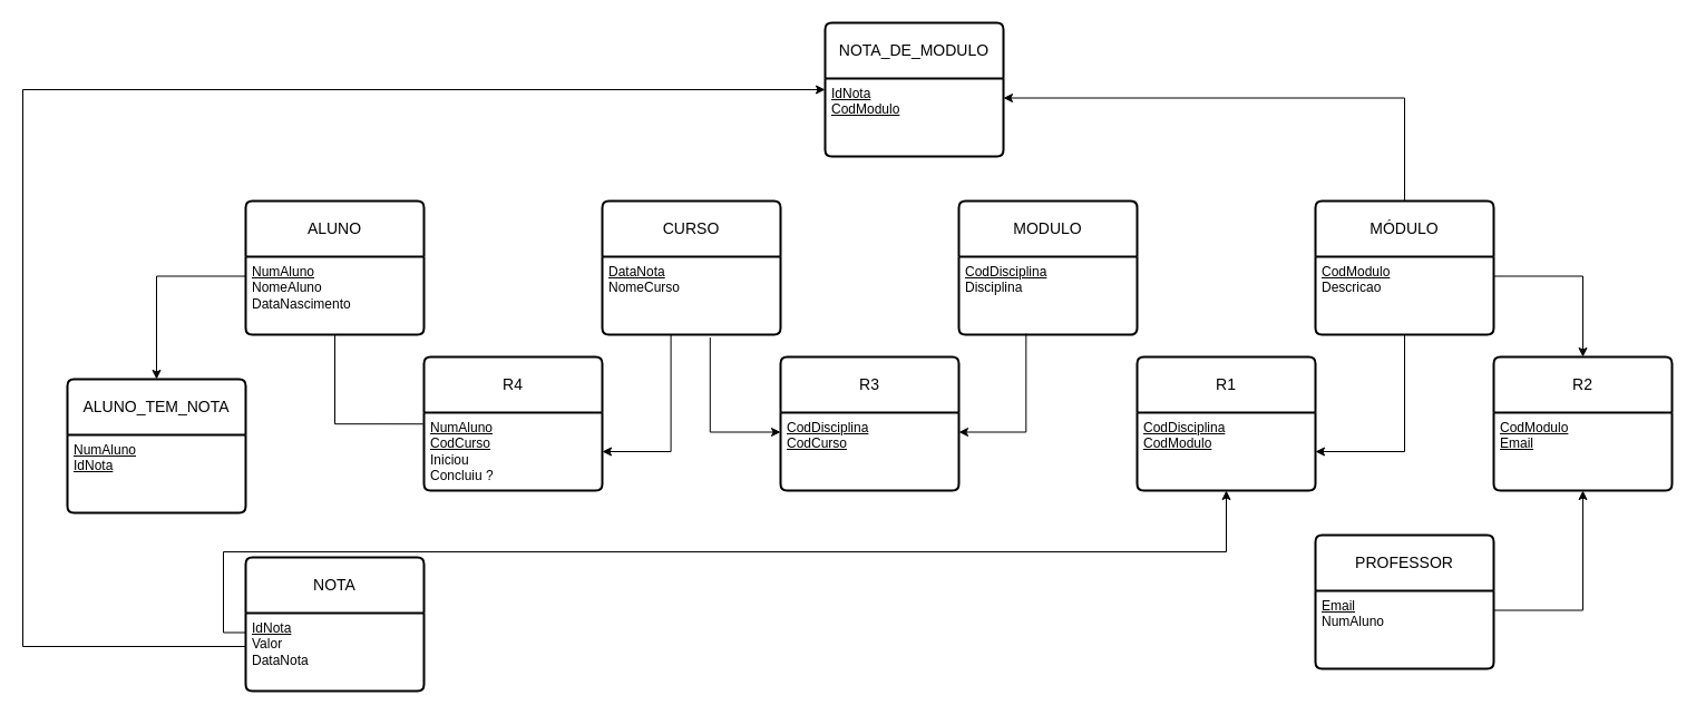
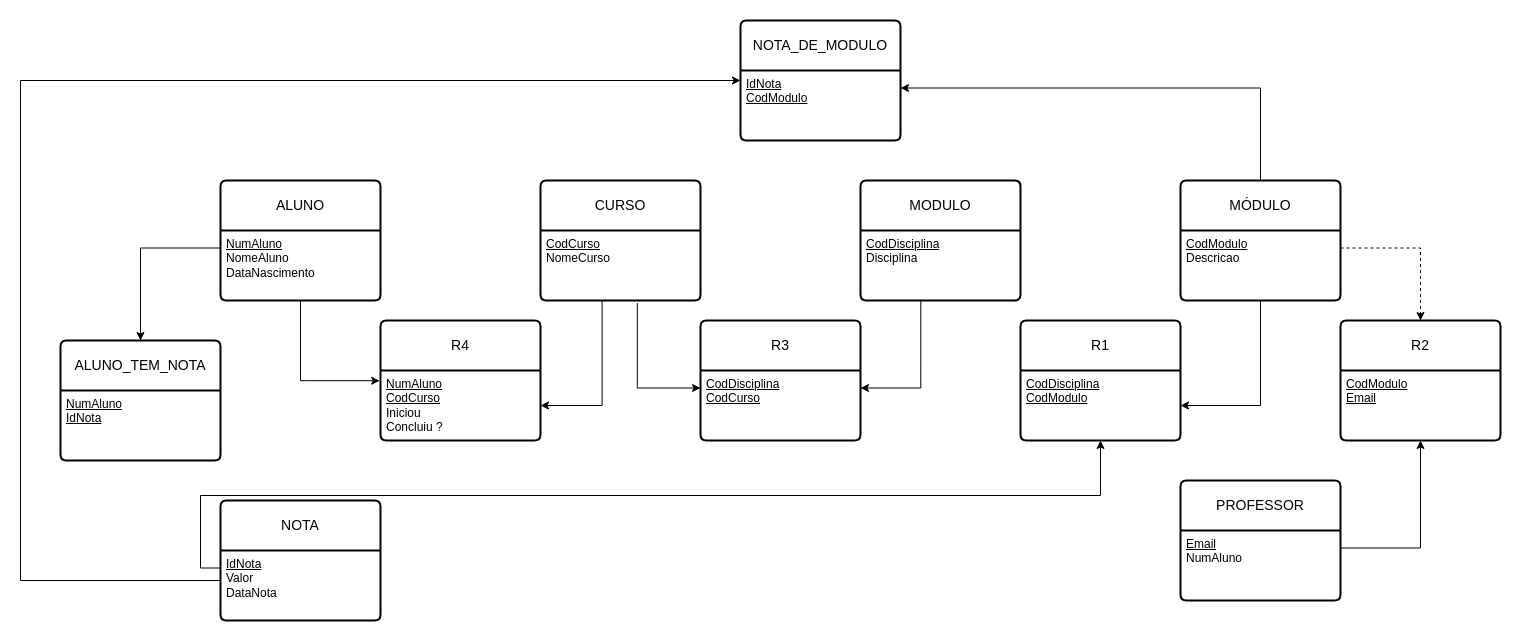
  <mxCell id="0" />
  <mxCell id="1" parent="0" />
  <mxCell id="2" value="ALUNO" style="swimlane;childLayout=stackLayout;horizontal=1;startSize=50;horizontalStack=0;rounded=1;fontSize=14;fontStyle=0;strokeWidth=2;resizeParent=0;resizeLast=1;shadow=0;dashed=0;align=center;arcSize=4;whiteSpace=wrap;html=1;" parent="1" vertex="1"><mxGeometry x="220" y="180" width="160" height="120" as="geometry" /></mxCell>
  <mxCell id="3" value="&lt;u&gt;NumAluno&lt;/u&gt;&lt;div&gt;NomeAluno&lt;/div&gt;&lt;div&gt;DataNascimento&lt;/div&gt;" style="align=left;strokeColor=none;fillColor=none;spacingLeft=4;spacingRight=4;fontSize=12;verticalAlign=top;resizable=0;rotatable=0;part=1;html=1;whiteSpace=wrap;" parent="2" vertex="1"><mxGeometry y="50" width="160" height="70" as="geometry" /></mxCell>
  <mxCell id="4" value="CURSO" style="swimlane;childLayout=stackLayout;horizontal=1;startSize=50;horizontalStack=0;rounded=1;fontSize=14;fontStyle=0;strokeWidth=2;resizeParent=0;resizeLast=1;shadow=0;dashed=0;align=center;arcSize=4;whiteSpace=wrap;html=1;" parent="1" vertex="1"><mxGeometry x="540" y="180" width="160" height="120" as="geometry" /></mxCell>
- <mxCell id="5" value="&lt;u&gt;DataNota&lt;/u&gt;&lt;div&gt;NomeCurso&lt;/div&gt;&lt;div&gt;&lt;br&gt;&lt;/div&gt;" style="align=left;strokeColor=none;fillColor=none;spacingLeft=4;spacingRight=4;fontSize=12;verticalAlign=top;resizable=0;rotatable=0;part=1;html=1;whiteSpace=wrap;" parent="4" vertex="1"><mxGeometry y="50" width="160" height="70" as="geometry" /></mxCell>
+ <mxCell id="5" value="&lt;u&gt;CodCurso&lt;/u&gt;&lt;div&gt;NomeCurso&lt;/div&gt;&lt;div&gt;&lt;br&gt;&lt;/div&gt;" style="align=left;strokeColor=none;fillColor=none;spacingLeft=4;spacingRight=4;fontSize=12;verticalAlign=top;resizable=0;rotatable=0;part=1;html=1;whiteSpace=wrap;" parent="4" vertex="1"><mxGeometry y="50" width="160" height="70" as="geometry" /></mxCell>
  <mxCell id="6" value="MODULO" style="swimlane;childLayout=stackLayout;horizontal=1;startSize=50;horizontalStack=0;rounded=1;fontSize=14;fontStyle=0;strokeWidth=2;resizeParent=0;resizeLast=1;shadow=0;dashed=0;align=center;arcSize=4;whiteSpace=wrap;html=1;" parent="1" vertex="1"><mxGeometry x="860" y="180" width="160" height="120" as="geometry" /></mxCell>
  <mxCell id="7" value="&lt;div&gt;&lt;u&gt;CodDisciplina&lt;/u&gt;&lt;/div&gt;&lt;div&gt;Disciplina&lt;/div&gt;" style="align=left;strokeColor=none;fillColor=none;spacingLeft=4;spacingRight=4;fontSize=12;verticalAlign=top;resizable=0;rotatable=0;part=1;html=1;whiteSpace=wrap;" parent="6" vertex="1"><mxGeometry y="50" width="160" height="70" as="geometry" /></mxCell>
  <mxCell id="8" style="edgeStyle=orthogonalEdgeStyle;rounded=0;orthogonalLoop=1;jettySize=auto;html=1;exitX=0.5;exitY=0;exitDx=0;exitDy=0;entryX=1;entryY=0.25;entryDx=0;entryDy=0;" parent="1" source="9" target="35" edge="1"><mxGeometry relative="1" as="geometry" /></mxCell>
  <mxCell id="9" value="MÓDULO" style="swimlane;childLayout=stackLayout;horizontal=1;startSize=50;horizontalStack=0;rounded=1;fontSize=14;fontStyle=0;strokeWidth=2;resizeParent=0;resizeLast=1;shadow=0;dashed=0;align=center;arcSize=4;whiteSpace=wrap;html=1;" parent="1" vertex="1"><mxGeometry x="1180" y="180" width="160" height="120" as="geometry" /></mxCell>
  <mxCell id="10" value="&lt;u&gt;CodModulo&lt;/u&gt;&lt;div&gt;Descricao&lt;/div&gt;" style="align=left;strokeColor=none;fillColor=none;spacingLeft=4;spacingRight=4;fontSize=12;verticalAlign=top;resizable=0;rotatable=0;part=1;html=1;whiteSpace=wrap;" parent="9" vertex="1"><mxGeometry y="50" width="160" height="70" as="geometry" /></mxCell>
  <mxCell id="11" value="PROFESSOR" style="swimlane;childLayout=stackLayout;horizontal=1;startSize=50;horizontalStack=0;rounded=1;fontSize=14;fontStyle=0;strokeWidth=2;resizeParent=0;resizeLast=1;shadow=0;dashed=0;align=center;arcSize=4;whiteSpace=wrap;html=1;" parent="1" vertex="1"><mxGeometry x="1180" y="480" width="160" height="120" as="geometry" /></mxCell>
  <mxCell id="12" value="&lt;u&gt;Email&lt;/u&gt;&lt;div&gt;NumAluno&lt;/div&gt;" style="align=left;strokeColor=none;fillColor=none;spacingLeft=4;spacingRight=4;fontSize=12;verticalAlign=top;resizable=0;rotatable=0;part=1;html=1;whiteSpace=wrap;" parent="11" vertex="1"><mxGeometry y="50" width="160" height="70" as="geometry" /></mxCell>
  <mxCell id="13" value="NOTA" style="swimlane;childLayout=stackLayout;horizontal=1;startSize=50;horizontalStack=0;rounded=1;fontSize=14;fontStyle=0;strokeWidth=2;resizeParent=0;resizeLast=1;shadow=0;dashed=0;align=center;arcSize=4;whiteSpace=wrap;html=1;" parent="1" vertex="1"><mxGeometry x="220" y="500" width="160" height="120" as="geometry" /></mxCell>
  <mxCell id="14" value="&lt;div&gt;&lt;u&gt;IdNota&lt;/u&gt;&lt;/div&gt;Valor&lt;div&gt;DataNota&lt;/div&gt;" style="align=left;strokeColor=none;fillColor=none;spacingLeft=4;spacingRight=4;fontSize=12;verticalAlign=top;resizable=0;rotatable=0;part=1;html=1;whiteSpace=wrap;" parent="13" vertex="1"><mxGeometry y="50" width="160" height="70" as="geometry" /></mxCell>
  <mxCell id="15" value="R1" style="swimlane;childLayout=stackLayout;horizontal=1;startSize=50;horizontalStack=0;rounded=1;fontSize=14;fontStyle=0;strokeWidth=2;resizeParent=0;resizeLast=1;shadow=0;dashed=0;align=center;arcSize=4;whiteSpace=wrap;html=1;" parent="1" vertex="1"><mxGeometry x="1020" y="320" width="160" height="120" as="geometry" /></mxCell>
  <mxCell id="16" value="&lt;u&gt;CodDisciplina&lt;/u&gt;&lt;div&gt;&lt;u&gt;CodModulo&lt;/u&gt;&lt;u&gt;&lt;/u&gt;&lt;/div&gt;" style="align=left;strokeColor=none;fillColor=none;spacingLeft=4;spacingRight=4;fontSize=12;verticalAlign=top;resizable=0;rotatable=0;part=1;html=1;whiteSpace=wrap;" parent="15" vertex="1"><mxGeometry y="50" width="160" height="70" as="geometry" /></mxCell>
  <mxCell id="17" style="edgeStyle=orthogonalEdgeStyle;rounded=0;orthogonalLoop=1;jettySize=auto;html=1;exitX=0.5;exitY=1;exitDx=0;exitDy=0;entryX=1;entryY=0.5;entryDx=0;entryDy=0;" parent="1" source="10" target="16" edge="1"><mxGeometry relative="1" as="geometry" /></mxCell>
  <mxCell id="18" value="R2" style="swimlane;childLayout=stackLayout;horizontal=1;startSize=50;horizontalStack=0;rounded=1;fontSize=14;fontStyle=0;strokeWidth=2;resizeParent=0;resizeLast=1;shadow=0;dashed=0;align=center;arcSize=4;whiteSpace=wrap;html=1;" parent="1" vertex="1"><mxGeometry x="1340" y="320" width="160" height="120" as="geometry" /></mxCell>
  <mxCell id="19" value="&lt;u&gt;CodModulo&lt;/u&gt;&lt;div&gt;&lt;u&gt;Email&lt;/u&gt;&lt;/div&gt;" style="align=left;strokeColor=none;fillColor=none;spacingLeft=4;spacingRight=4;fontSize=12;verticalAlign=top;resizable=0;rotatable=0;part=1;html=1;whiteSpace=wrap;" parent="18" vertex="1"><mxGeometry y="50" width="160" height="70" as="geometry" /></mxCell>
- <mxCell id="20" style="edgeStyle=orthogonalEdgeStyle;rounded=0;orthogonalLoop=1;jettySize=auto;html=1;exitX=1;exitY=0.25;exitDx=0;exitDy=0;entryX=0.5;entryY=0;entryDx=0;entryDy=0;" parent="1" source="10" target="18" edge="1"><mxGeometry relative="1" as="geometry" /></mxCell>
+ <mxCell id="20" style="edgeStyle=orthogonalEdgeStyle;rounded=0;orthogonalLoop=1;jettySize=auto;html=1;exitX=1;exitY=0.25;exitDx=0;exitDy=0;entryX=0.5;entryY=0;entryDx=0;entryDy=0;dashed=1;" parent="1" source="10" target="18" edge="1"><mxGeometry relative="1" as="geometry" /></mxCell>
  <mxCell id="21" style="edgeStyle=orthogonalEdgeStyle;rounded=0;orthogonalLoop=1;jettySize=auto;html=1;exitX=1;exitY=0.25;exitDx=0;exitDy=0;entryX=0.5;entryY=1;entryDx=0;entryDy=0;" parent="1" source="12" target="19" edge="1"><mxGeometry relative="1" as="geometry" /></mxCell>
  <mxCell id="22" value="R3" style="swimlane;childLayout=stackLayout;horizontal=1;startSize=50;horizontalStack=0;rounded=1;fontSize=14;fontStyle=0;strokeWidth=2;resizeParent=0;resizeLast=1;shadow=0;dashed=0;align=center;arcSize=4;whiteSpace=wrap;html=1;" parent="1" vertex="1"><mxGeometry x="700" y="320" width="160" height="120" as="geometry" /></mxCell>
  <mxCell id="23" value="&lt;u&gt;CodDisciplina&lt;/u&gt;&lt;div&gt;&lt;u&gt;CodCurso&lt;/u&gt;&lt;u&gt;&lt;/u&gt;&lt;/div&gt;" style="align=left;strokeColor=none;fillColor=none;spacingLeft=4;spacingRight=4;fontSize=12;verticalAlign=top;resizable=0;rotatable=0;part=1;html=1;whiteSpace=wrap;" parent="22" vertex="1"><mxGeometry y="50" width="160" height="70" as="geometry" /></mxCell>
  <mxCell id="24" style="edgeStyle=orthogonalEdgeStyle;rounded=0;orthogonalLoop=1;jettySize=auto;html=1;exitX=0.377;exitY=0.987;exitDx=0;exitDy=0;entryX=1;entryY=0.25;entryDx=0;entryDy=0;exitPerimeter=0;" parent="1" source="7" target="23" edge="1"><mxGeometry relative="1" as="geometry" /></mxCell>
  <mxCell id="25" style="edgeStyle=orthogonalEdgeStyle;rounded=0;orthogonalLoop=1;jettySize=auto;html=1;exitX=0.605;exitY=1.037;exitDx=0;exitDy=0;entryX=0;entryY=0.25;entryDx=0;entryDy=0;exitPerimeter=0;" parent="1" source="5" target="23" edge="1"><mxGeometry relative="1" as="geometry" /></mxCell>
  <mxCell id="26" value="R4" style="swimlane;childLayout=stackLayout;horizontal=1;startSize=50;horizontalStack=0;rounded=1;fontSize=14;fontStyle=0;strokeWidth=2;resizeParent=0;resizeLast=1;shadow=0;dashed=0;align=center;arcSize=4;whiteSpace=wrap;html=1;" parent="1" vertex="1"><mxGeometry x="380" y="320" width="160" height="120" as="geometry" /></mxCell>
  <mxCell id="27" value="&lt;u&gt;NumAluno&lt;/u&gt;&lt;div&gt;&lt;u&gt;CodCurso&lt;/u&gt;&lt;u&gt;&lt;/u&gt;&lt;/div&gt;&lt;div&gt;Iniciou&lt;/div&gt;&lt;div&gt;Concluiu ?&lt;/div&gt;" style="align=left;strokeColor=none;fillColor=none;spacingLeft=4;spacingRight=4;fontSize=12;verticalAlign=top;resizable=0;rotatable=0;part=1;html=1;whiteSpace=wrap;" parent="26" vertex="1"><mxGeometry y="50" width="160" height="70" as="geometry" /></mxCell>
- <mxCell id="28" style="edgeStyle=orthogonalEdgeStyle;rounded=0;orthogonalLoop=1;jettySize=auto;html=1;exitX=0.5;exitY=1;exitDx=0;exitDy=0;entryX=-0.005;entryY=0.146;entryDx=0;entryDy=0;entryPerimeter=0;endArrow=none;" parent="1" source="3" target="27" edge="1"><mxGeometry relative="1" as="geometry" /></mxCell>
+ <mxCell id="28" style="edgeStyle=orthogonalEdgeStyle;rounded=0;orthogonalLoop=1;jettySize=auto;html=1;exitX=0.5;exitY=1;exitDx=0;exitDy=0;entryX=-0.005;entryY=0.146;entryDx=0;entryDy=0;entryPerimeter=0;" parent="1" source="3" target="27" edge="1"><mxGeometry relative="1" as="geometry" /></mxCell>
  <mxCell id="29" style="edgeStyle=orthogonalEdgeStyle;rounded=0;orthogonalLoop=1;jettySize=auto;html=1;exitX=0.385;exitY=1.003;exitDx=0;exitDy=0;entryX=1;entryY=0.5;entryDx=0;entryDy=0;exitPerimeter=0;" parent="1" source="5" target="27" edge="1"><mxGeometry relative="1" as="geometry" /></mxCell>
  <mxCell id="30" value="ALUNO_TEM_NOTA" style="swimlane;childLayout=stackLayout;horizontal=1;startSize=50;horizontalStack=0;rounded=1;fontSize=14;fontStyle=0;strokeWidth=2;resizeParent=0;resizeLast=1;shadow=0;dashed=0;align=center;arcSize=4;whiteSpace=wrap;html=1;" parent="1" vertex="1"><mxGeometry x="60" y="340" width="160" height="120" as="geometry" /></mxCell>
  <mxCell id="31" value="&lt;u&gt;NumAluno&lt;/u&gt;&lt;div&gt;&lt;u&gt;IdNota&lt;/u&gt;&lt;/div&gt;" style="align=left;strokeColor=none;fillColor=none;spacingLeft=4;spacingRight=4;fontSize=12;verticalAlign=top;resizable=0;rotatable=0;part=1;html=1;whiteSpace=wrap;" parent="30" vertex="1"><mxGeometry y="50" width="160" height="70" as="geometry" /></mxCell>
  <mxCell id="32" style="edgeStyle=orthogonalEdgeStyle;rounded=0;orthogonalLoop=1;jettySize=auto;html=1;exitX=0;exitY=0.25;exitDx=0;exitDy=0;" parent="1" source="14" target="16" edge="1"><mxGeometry relative="1" as="geometry" /></mxCell>
  <mxCell id="33" style="edgeStyle=orthogonalEdgeStyle;rounded=0;orthogonalLoop=1;jettySize=auto;html=1;exitX=0;exitY=0.25;exitDx=0;exitDy=0;entryX=0.5;entryY=0;entryDx=0;entryDy=0;" parent="1" source="3" target="30" edge="1"><mxGeometry relative="1" as="geometry" /></mxCell>
  <mxCell id="34" value="NOTA_DE_MODULO" style="swimlane;childLayout=stackLayout;horizontal=1;startSize=50;horizontalStack=0;rounded=1;fontSize=14;fontStyle=0;strokeWidth=2;resizeParent=0;resizeLast=1;shadow=0;dashed=0;align=center;arcSize=4;whiteSpace=wrap;html=1;" parent="1" vertex="1"><mxGeometry x="740" y="20" width="160" height="120" as="geometry" /></mxCell>
  <mxCell id="35" value="&lt;u&gt;IdNota&lt;/u&gt;&lt;div&gt;&lt;u&gt;CodModulo&lt;/u&gt;&lt;/div&gt;" style="align=left;strokeColor=none;fillColor=none;spacingLeft=4;spacingRight=4;fontSize=12;verticalAlign=top;resizable=0;rotatable=0;part=1;html=1;whiteSpace=wrap;" parent="34" vertex="1"><mxGeometry y="50" width="160" height="70" as="geometry" /></mxCell>
  <mxCell id="36" style="edgeStyle=orthogonalEdgeStyle;rounded=0;orthogonalLoop=1;jettySize=auto;html=1;exitX=0;exitY=0.75;exitDx=0;exitDy=0;" parent="1" source="13" edge="1"><mxGeometry relative="1" as="geometry"><mxPoint x="740" y="80" as="targetPoint" /><Array as="points"><mxPoint x="220" y="580" /><mxPoint x="20" y="580" /><mxPoint x="20" y="80" /><mxPoint x="737" y="80" /></Array></mxGeometry></mxCell>
